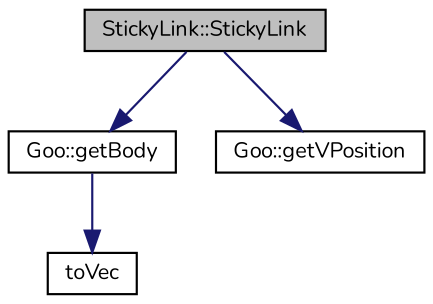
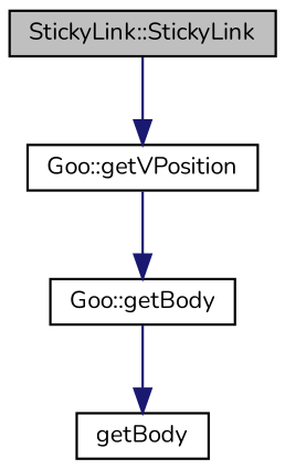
  digraph {
    fontname=Nunito
    rankdir=TB
    node [color=black fillcolor=white fontname=Nunito fontsize=10 shape=record style=filled]
    edge [color=midnightblue fontname=Nunito fontsize=10 labelfontname=Helvetica labelfontsize=10 style=solid]
    n1 [fillcolor=grey75 fontcolor=black height=0.2 label="StickyLink::StickyLink" width=0.4]
    n2 [height=0.2 label="Goo::getBody" width=0.4]
    n3 [height=0.2 label="Goo::getVPosition" width=0.4]
-   n4 [height=0.2 label=toVec width=0.4]
-   n1 -> n2
+   n4 [height=0.2 label=getBody width=0.4]
+   n3 -> n2
    n1 -> n3
    n2 -> n4
  }
